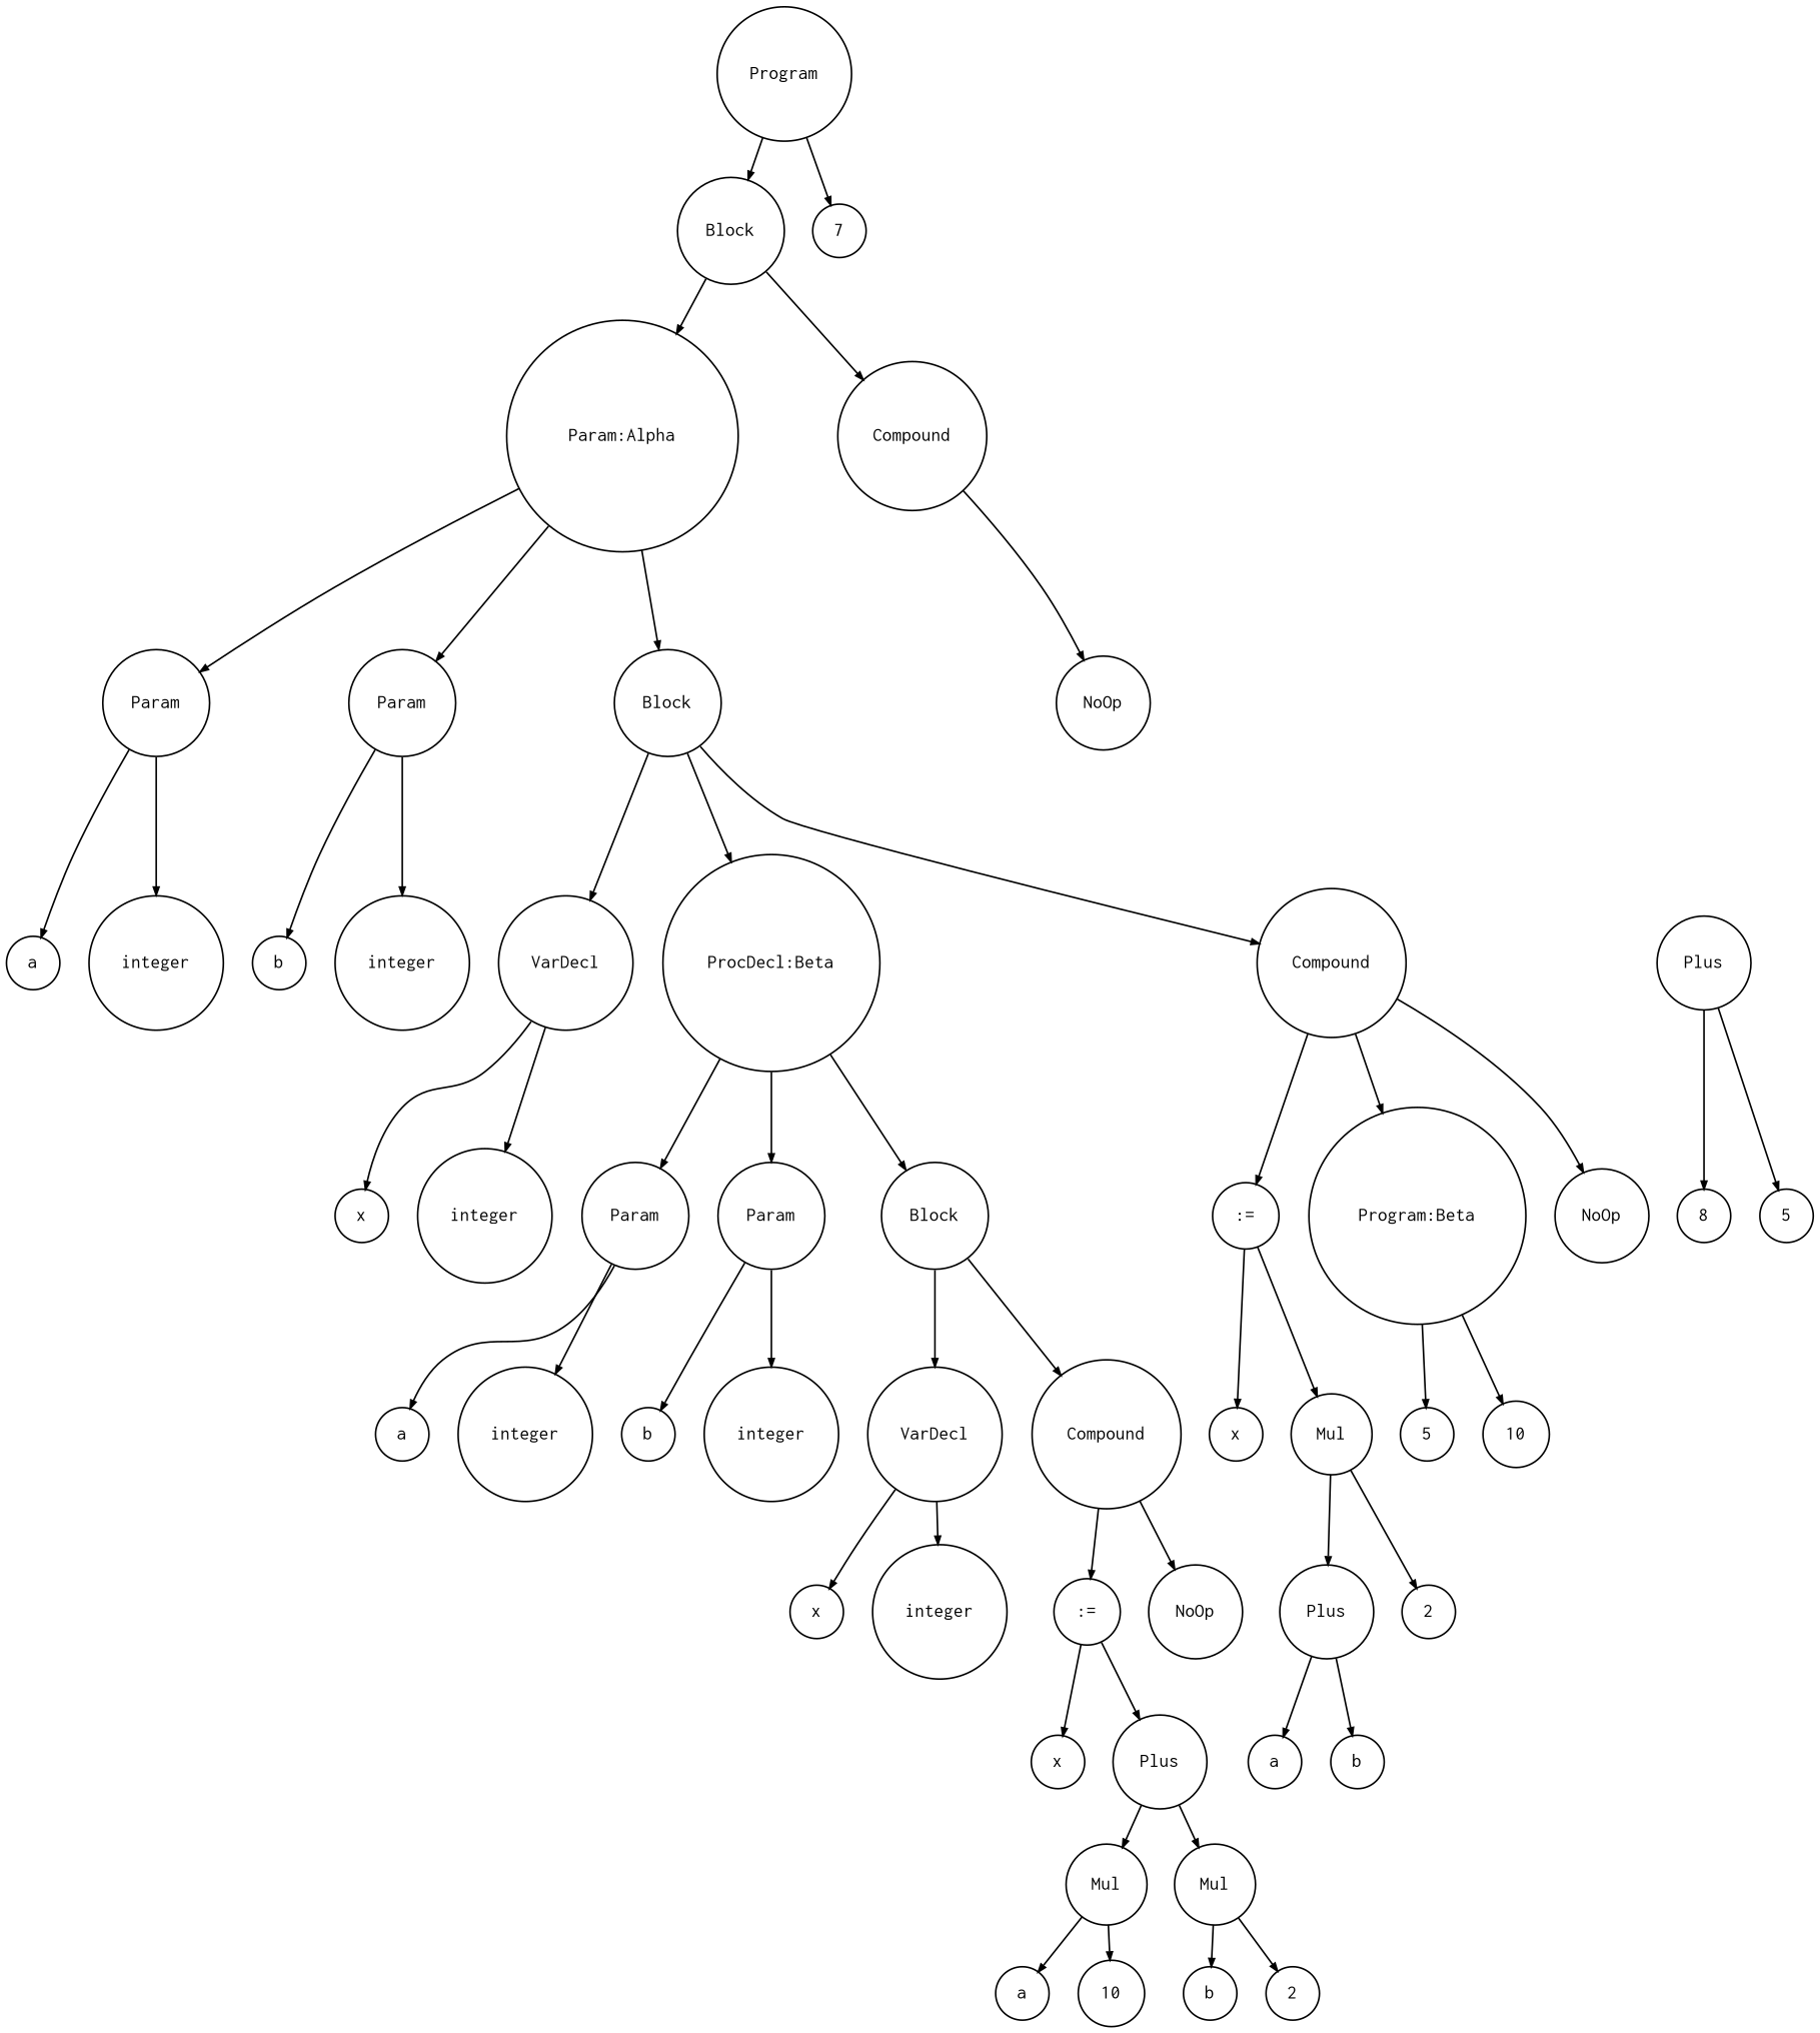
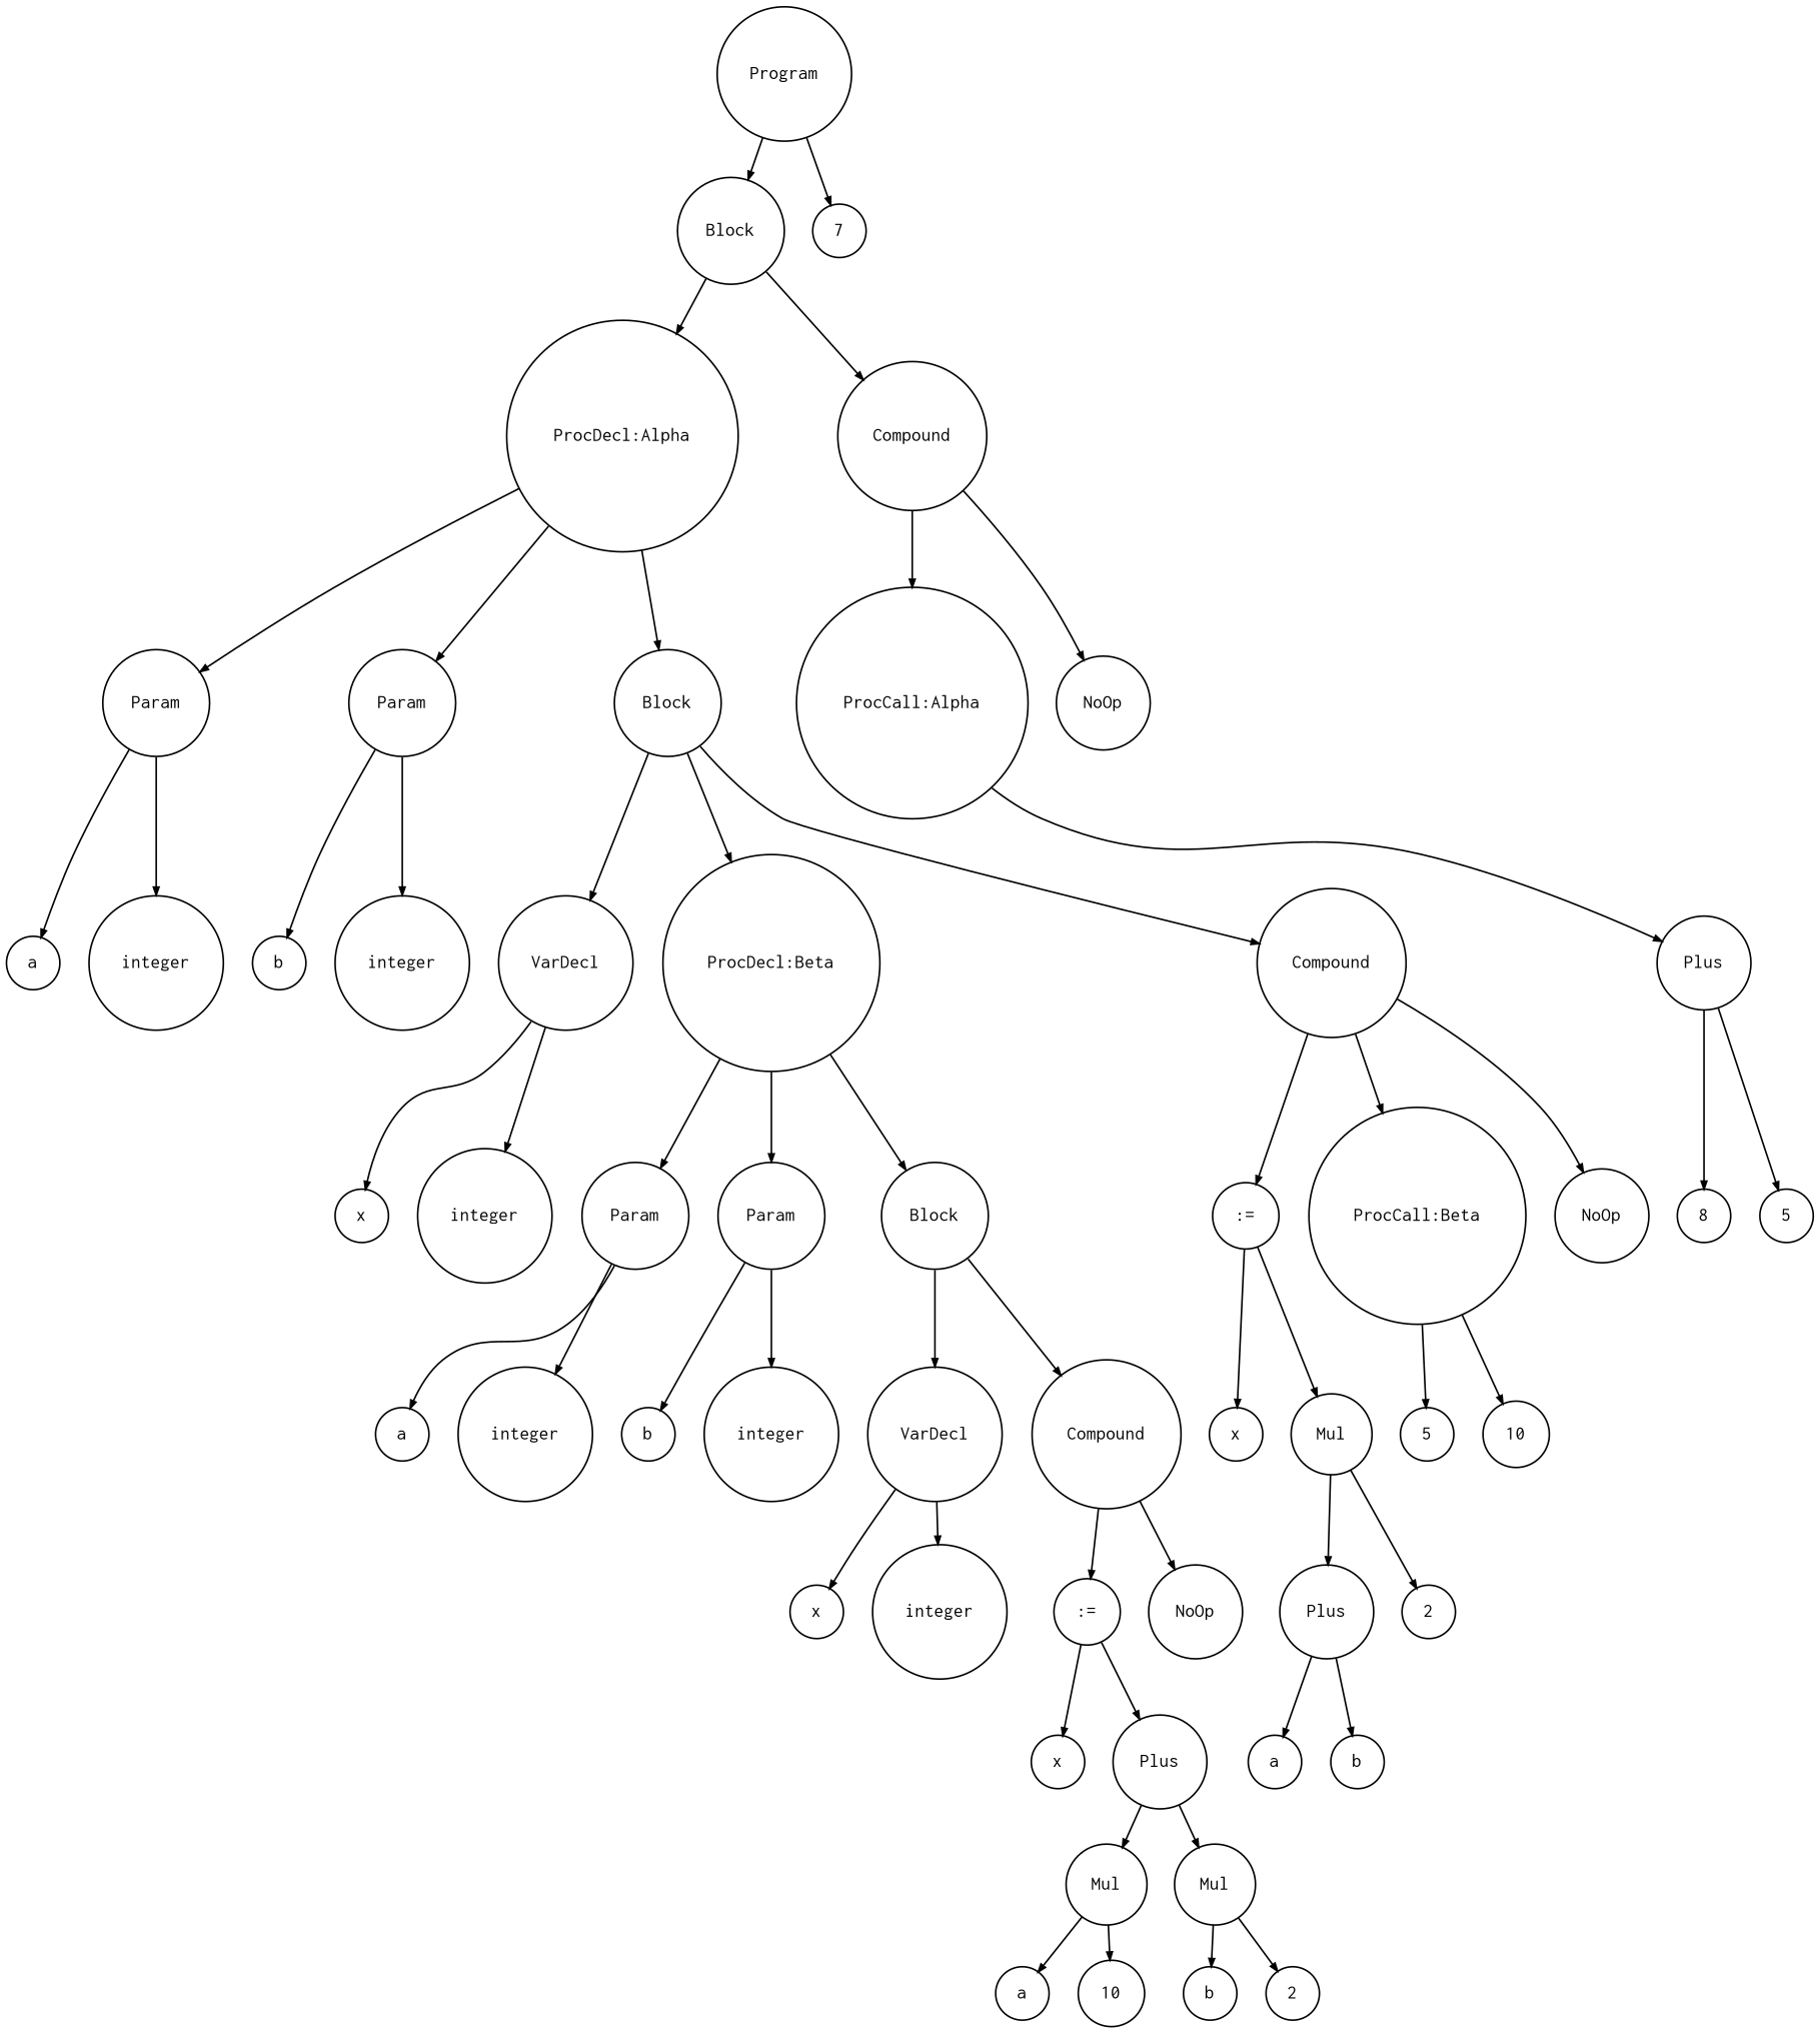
  digraph {
    ranksep=.3
    node [fontname=Courier fontsize=12 shape=circle]
    edge [arrowsize=.5]
    n1 [height=.1 label=Program]
    n2 [height=.1 label=Block]
    n3 [height=.1 label=7]
-   n4 [height=.1 label="Param:Alpha"]
+   n4 [height=.1 label="ProcDecl:Alpha"]
    n5 [height=.1 label=Compound]
    n6 [height=.1 label=Param]
    n7 [height=.1 label=Param]
    n8 [height=.1 label=Block]
+   n9 [height=.1 label="ProcCall:Alpha"]
    n10 [height=.1 label=NoOp]
    n11 [height=.1 label=a]
    n12 [height=.1 label=integer]
    n13 [height=.1 label=b]
    n14 [height=.1 label=integer]
    n15 [height=.1 label=VarDecl]
    n16 [height=.1 label="ProcDecl:Beta"]
    n17 [height=.1 label=Compound]
    n18 [height=.1 label=x]
    n19 [height=.1 label=integer]
    n20 [height=.1 label=Param]
    n21 [height=.1 label=Param]
    n22 [height=.1 label=Block]
    n23 [height=.1 label=":="]
-   n24 [height=.1 label="Program:Beta"]
+   n24 [height=.1 label="ProcCall:Beta"]
    n25 [height=.1 label=NoOp]
    n26 [height=.1 label=a]
    n27 [height=.1 label=integer]
    n28 [height=.1 label=b]
    n29 [height=.1 label=integer]
    n30 [height=.1 label=VarDecl]
    n31 [height=.1 label=Compound]
    n32 [height=.1 label=x]
    n33 [height=.1 label=integer]
    n34 [height=.1 label=":="]
    n35 [height=.1 label=NoOp]
    n36 [height=.1 label=x]
    n37 [height=.1 label=Plus]
    n38 [height=.1 label=Mul]
    n39 [height=.1 label=Mul]
    n40 [height=.1 label=a]
    n41 [height=.1 label=10]
    n42 [height=.1 label=b]
    n43 [height=.1 label=2]
    n44 [height=.1 label=x]
    n45 [height=.1 label=Mul]
    n46 [height=.1 label=5]
    n47 [height=.1 label=10]
    n48 [height=.1 label=Plus]
    n49 [height=.1 label=2]
    n50 [height=.1 label=a]
    n51 [height=.1 label=b]
    n52 [height=.1 label=Plus]
    n53 [height=.1 label=8]
    n54 [height=.1 label=5]
    n1 -> n2
    n1 -> n3
    n2 -> n4
    n2 -> n5
    n4 -> n6
    n4 -> n7
    n4 -> n8
+   n5 -> n9
    n5 -> n10
    n6 -> n11
    n6 -> n12
    n7 -> n13
    n7 -> n14
    n8 -> n15
    n8 -> n16
    n8 -> n17
+   n9 -> n52
    n15 -> n18
    n15 -> n19
    n16 -> n20
    n16 -> n21
    n16 -> n22
    n17 -> n23
    n17 -> n24
    n17 -> n25
    n20 -> n26
    n20 -> n27
    n21 -> n28
    n21 -> n29
    n22 -> n30
    n22 -> n31
    n23 -> n44
    n23 -> n45
    n24 -> n46
    n24 -> n47
    n30 -> n32
    n30 -> n33
    n31 -> n34
    n31 -> n35
    n34 -> n36
    n34 -> n37
    n37 -> n38
    n37 -> n39
    n38 -> n40
    n38 -> n41
    n39 -> n42
    n39 -> n43
    n45 -> n48
    n45 -> n49
    n48 -> n50
    n48 -> n51
    n52 -> n53
    n52 -> n54
  }
